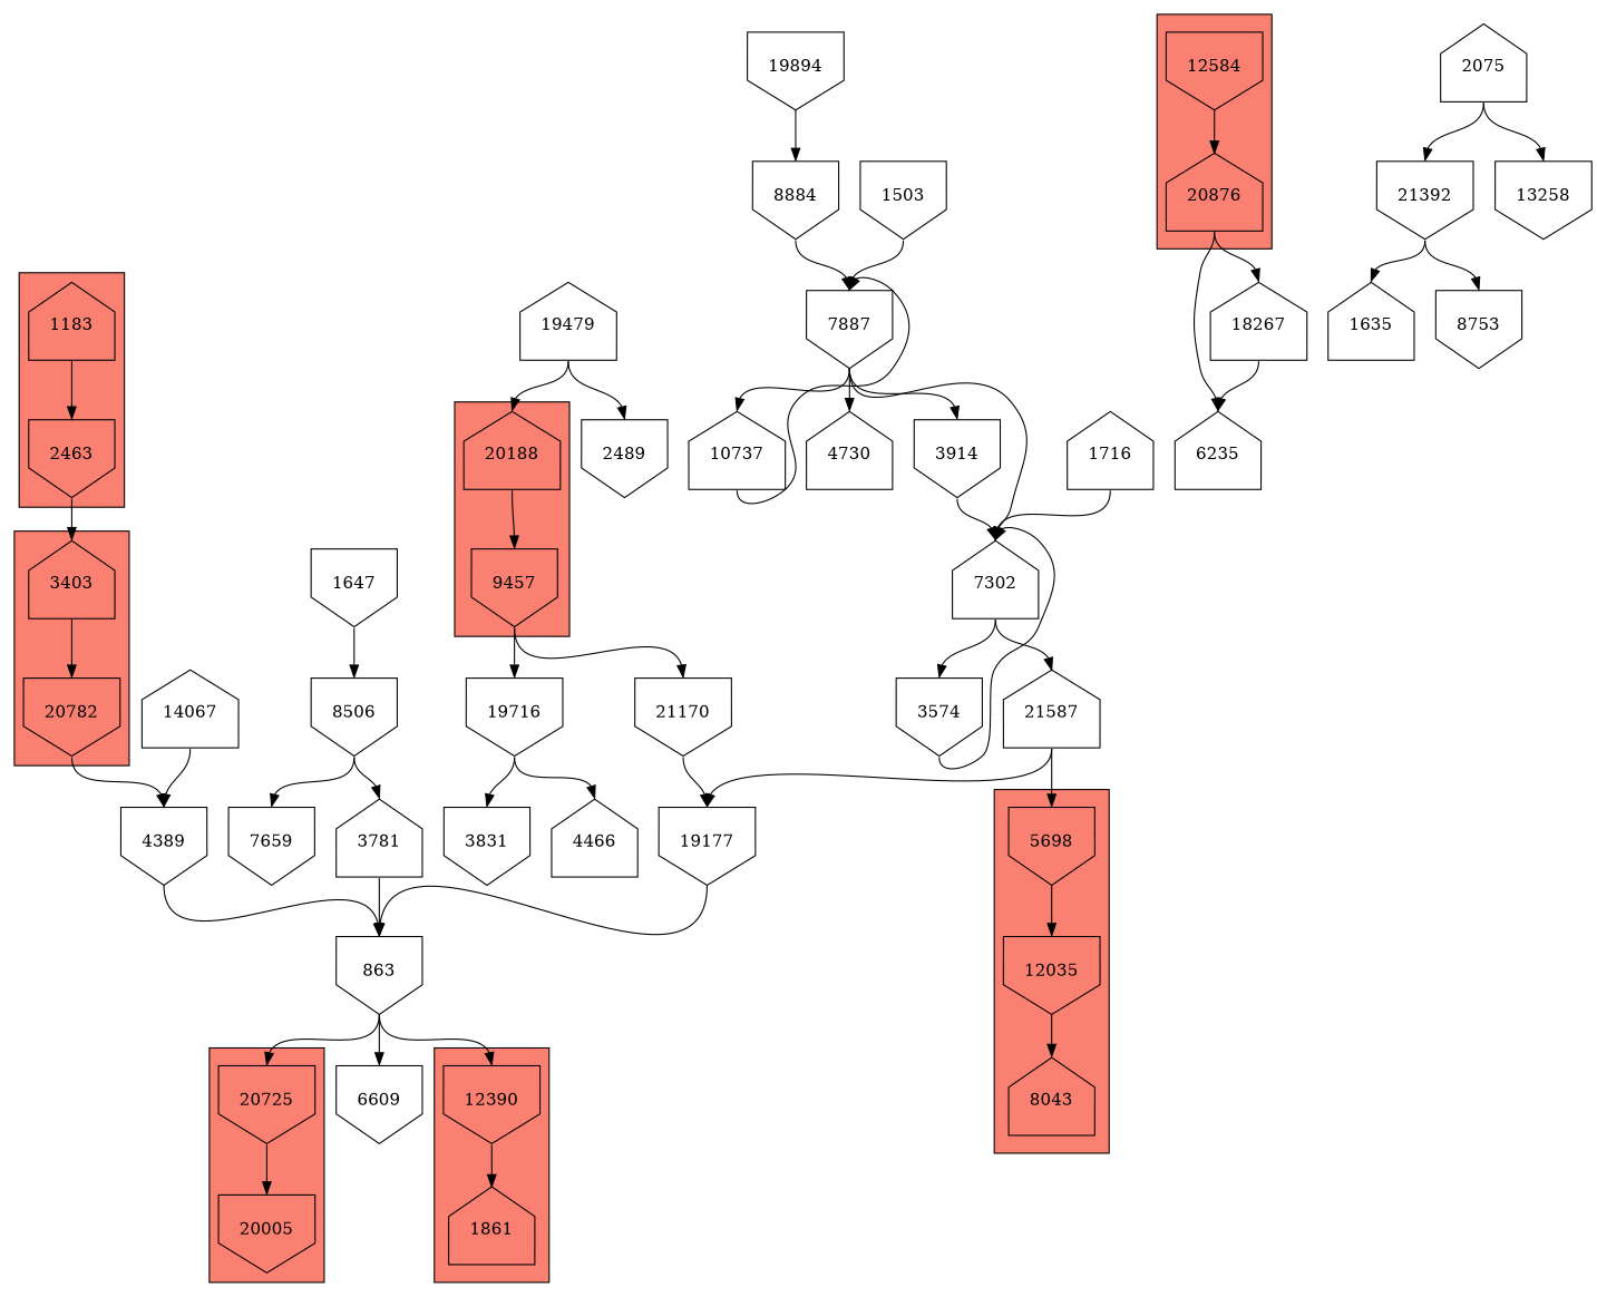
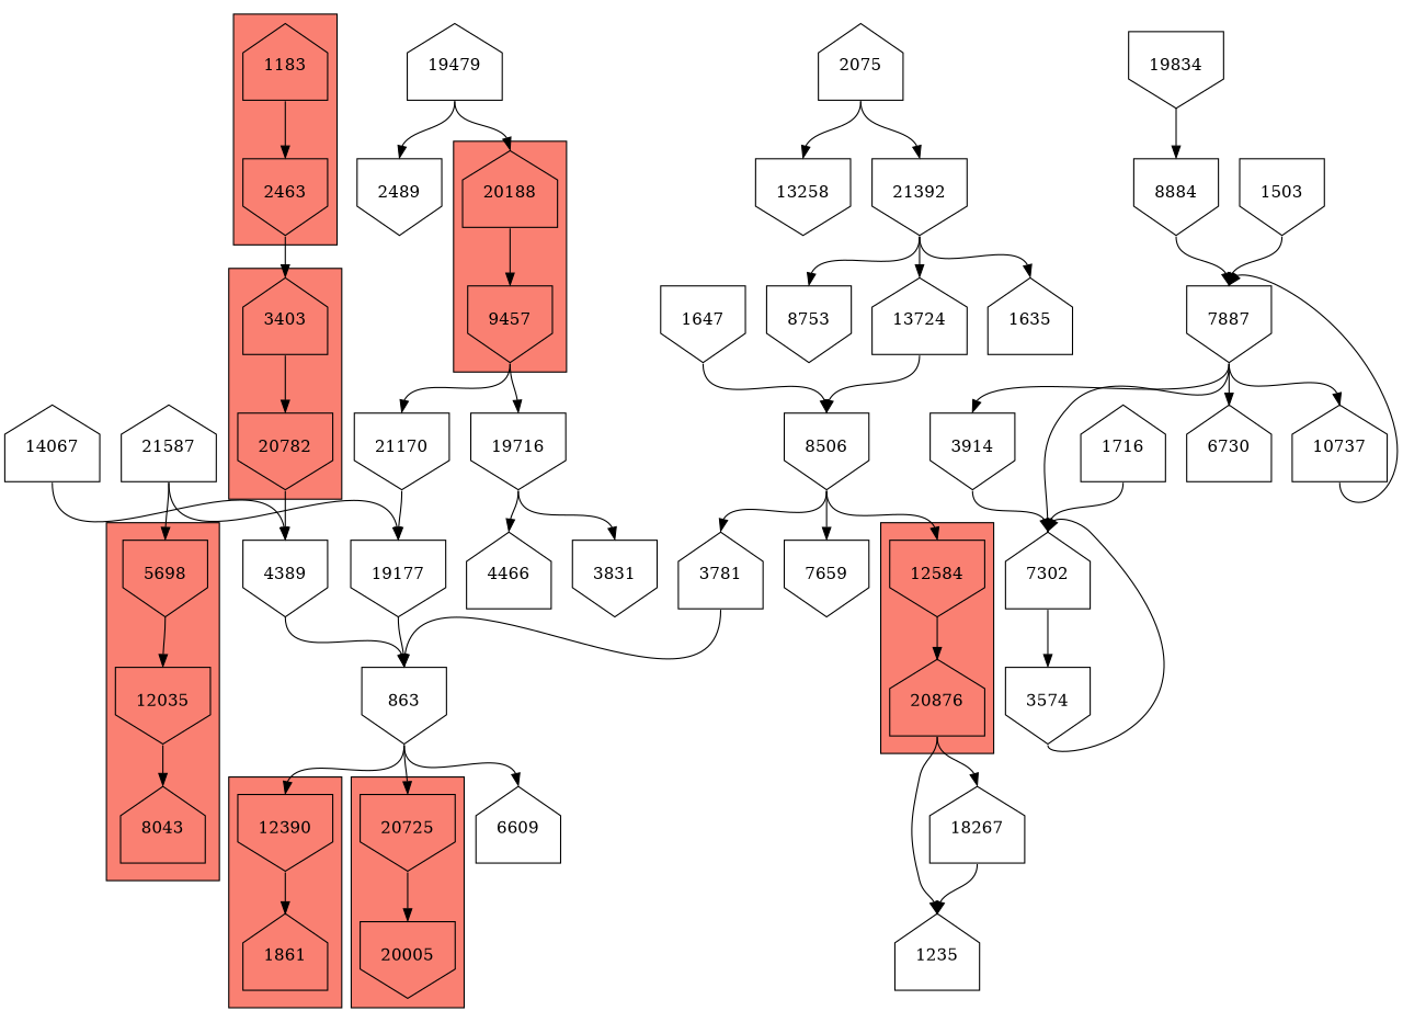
  digraph {
    node [shape=invhouse]
    edge [headport=n tailport=s]
    5698 [height=1 width=1]
    12035 [height=1 width=1]
    8043 [height=1 shape=house width=1]
    12390 [height=1 width=1]
    1861 [height=1 shape=house width=1]
    20725 [height=1 width=1]
    20005 [height=1 width=1]
    12584 [height=1 width=1]
    20876 [height=1 shape=house width=1]
    3403 [height=1 shape=house width=1]
    20782 [height=1 width=1]
    1183 [height=1 shape=house width=1]
    2463 [height=1 width=1]
    20188 [height=1 shape=house width=1]
    9457 [height=1 width=1]
-   1235 [height=1 shape=house width=1 label=6235]
+   1235 [height=1 shape=house width=1]
    18267 [height=1 shape=house width=1]
    4389 [height=1 width=1]
    21170 [height=1 width=1]
    19716 [height=1 width=1]
    863 [height=1 width=1]
    8884 [height=1 width=1]
    7887 [height=1 width=1]
    19177 [height=1 width=1]
    3831 [height=1 width=1]
    4466 [height=1 shape=house width=1]
    21587 [height=1 shape=house width=1]
-   6609 [height=1 width=1]
+   6609 [height=1 shape=house width=1]
    3781 [height=1 shape=house width=1]
    8506 [height=1 width=1]
    7659 [height=1 width=1]
    1647 [height=1 width=1]
+   13724 [height=1 shape=house width=1]
    21392 [height=1 width=1]
    1635 [height=1 shape=house width=1]
    8753 [height=1 width=1]
    2075 [height=1 shape=house width=1]
    13258 [height=1 width=1]
    14067 [height=1 shape=house width=1]
    3914 [height=1 width=1]
    7302 [height=1 shape=house width=1]
-   6730 [height=1 shape=house width=1 label=4730]
+   6730 [height=1 shape=house width=1]
    10737 [height=1 shape=house width=1]
    3574 [height=1 width=1]
    1716 [height=1 shape=house width=1]
    1503 [height=1 width=1]
-   19894 [height=1 width=1]
+   19894 [height=1 width=1 label=19834]
    19479 [height=1 shape=house width=1]
    2489 [height=1 width=1]
    subgraph cluster_1 {
      fillcolor=salmon
      style=filled
      5698
      12035
      8043
    }
    subgraph cluster_2 {
      fillcolor=salmon
      style=filled
      12390
      1861
    }
    subgraph cluster_3 {
      fillcolor=salmon
      style=filled
      20725
      20005
    }
    subgraph cluster_4 {
      fillcolor=salmon
      style=filled
      12584
      20876
    }
    subgraph cluster_5 {
      fillcolor=salmon
      style=filled
      3403
      20782
    }
    subgraph cluster_6 {
      fillcolor=salmon
      style=filled
      1183
      2463
    }
    subgraph cluster_7 {
      fillcolor=salmon
      style=filled
      20188
      9457
    }
    5698 -> 12035
    12035 -> 8043
    12390 -> 1861
    20725 -> 20005
    12584 -> 20876
    20876 -> 1235
    20876 -> 18267
    3403 -> 20782
    20782 -> 4389
    1183 -> 2463
    2463 -> 3403
    20188 -> 9457
    9457 -> 21170
    9457 -> 19716
    18267 -> 1235
    4389 -> 863
    21170 -> 19177
    19716 -> 3831
    19716 -> 4466
    863 -> 12390
    863 -> 20725
    863 -> 6609
    8884 -> 7887
    7887 -> 3914
    7887 -> 7302
    7887 -> 6730
    7887 -> 10737
    19177 -> 863
    21587 -> 5698
    21587 -> 19177
    3781 -> 863
+   8506 -> 12584
    8506 -> 3781
    8506 -> 7659
    1647 -> 8506
+   13724 -> 8506
+   21392 -> 13724
    21392 -> 1635
    21392 -> 8753
    2075 -> 21392
    2075 -> 13258
    14067 -> 4389
    3914 -> 7302
-   7302 -> 21587
    7302 -> 3574
    10737 -> 7887
    3574 -> 7302
    1716 -> 7302
    1503 -> 7887
    19894 -> 8884
    19479 -> 20188
    19479 -> 2489
  }
